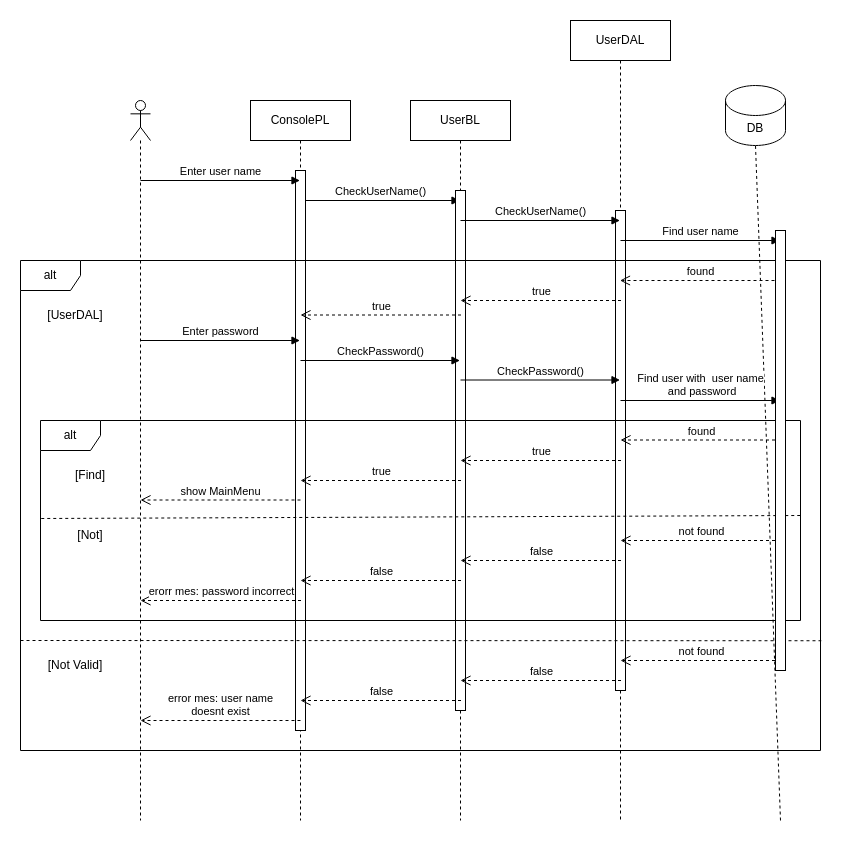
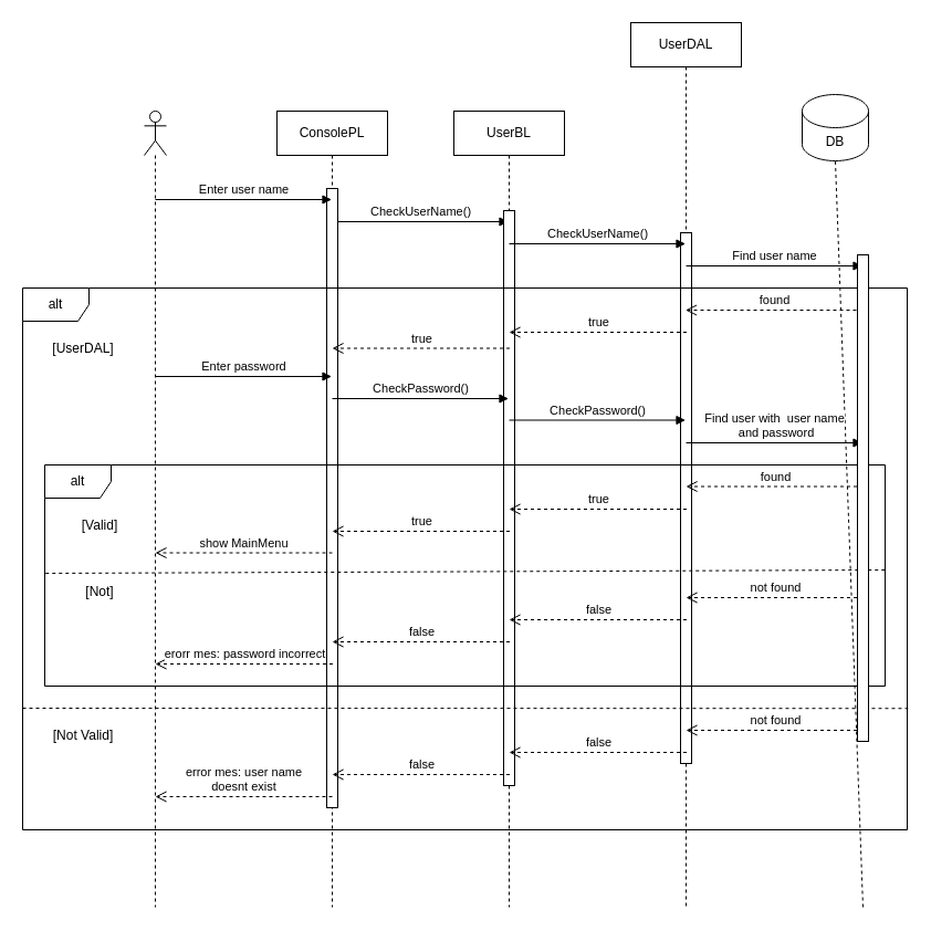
  <mxCell id="0" />
  <mxCell id="1" parent="0" />
  <mxCell id="2" value="" style="shape=umlLifeline;participant=umlActor;perimeter=lifelinePerimeter;whiteSpace=wrap;html=1;container=1;collapsible=0;recursiveResize=0;verticalAlign=top;spacingTop=36;outlineConnect=0;" vertex="1" parent="1"><mxGeometry x="130" y="100" width="20" height="720" as="geometry" /></mxCell>
  <mxCell id="3" value="UserBL" style="shape=umlLifeline;perimeter=lifelinePerimeter;whiteSpace=wrap;html=1;container=1;collapsible=0;recursiveResize=0;outlineConnect=0;" vertex="1" parent="1"><mxGeometry x="410" y="100" width="100" height="720" as="geometry" /></mxCell>
  <mxCell id="4" value="CheckUserName()" style="html=1;verticalAlign=bottom;endArrow=block;rounded=0;" edge="1" parent="3"><mxGeometry width="80" relative="1" as="geometry"><mxPoint x="-110" y="100" as="sourcePoint" /><mxPoint x="49.5" y="100" as="targetPoint" /></mxGeometry></mxCell>
  <mxCell id="5" value="" style="html=1;points=[];perimeter=orthogonalPerimeter;" vertex="1" parent="3"><mxGeometry x="45" y="90" width="10" height="520" as="geometry" /></mxCell>
  <mxCell id="6" value="UserDAL" style="shape=umlLifeline;perimeter=lifelinePerimeter;whiteSpace=wrap;html=1;container=1;collapsible=0;recursiveResize=0;outlineConnect=0;" vertex="1" parent="1"><mxGeometry x="570" y="20" width="100" height="800" as="geometry" /></mxCell>
  <mxCell id="7" value="" style="html=1;points=[];perimeter=orthogonalPerimeter;" vertex="1" parent="6"><mxGeometry x="45" y="190" width="10" height="480" as="geometry" /></mxCell>
  <mxCell id="8" value="ConsolePL" style="shape=umlLifeline;perimeter=lifelinePerimeter;whiteSpace=wrap;html=1;container=1;collapsible=0;recursiveResize=0;outlineConnect=0;" vertex="1" parent="1"><mxGeometry x="250" y="100" width="100" height="720" as="geometry" /></mxCell>
  <mxCell id="9" value="" style="html=1;points=[];perimeter=orthogonalPerimeter;" vertex="1" parent="8"><mxGeometry x="45" y="70" width="10" height="560" as="geometry" /></mxCell>
  <mxCell id="10" value="DB" style="shape=cylinder3;whiteSpace=wrap;html=1;boundedLbl=1;backgroundOutline=1;size=15;" vertex="1" parent="1"><mxGeometry x="725" y="85" width="60" height="60" as="geometry" /></mxCell>
  <mxCell id="11" value="" style="endArrow=none;dashed=1;html=1;rounded=0;entryX=0.5;entryY=1;entryDx=0;entryDy=0;entryPerimeter=0;" edge="1" parent="1" target="10"><mxGeometry width="50" height="50" relative="1" as="geometry"><mxPoint x="780" y="820" as="sourcePoint" /><mxPoint x="490" y="270" as="targetPoint" /></mxGeometry></mxCell>
  <mxCell id="12" value="Enter user name" style="html=1;verticalAlign=bottom;endArrow=block;rounded=0;" edge="1" parent="1" target="8"><mxGeometry width="80" relative="1" as="geometry"><mxPoint x="140" y="180" as="sourcePoint" /><mxPoint x="220" y="180" as="targetPoint" /></mxGeometry></mxCell>
  <mxCell id="13" value="Find user name" style="html=1;verticalAlign=bottom;endArrow=block;rounded=0;" edge="1" parent="1"><mxGeometry width="80" relative="1" as="geometry"><mxPoint x="620" y="240" as="sourcePoint" /><mxPoint x="779.5" y="240" as="targetPoint" /></mxGeometry></mxCell>
  <mxCell id="14" value="CheckUserName()" style="html=1;verticalAlign=bottom;endArrow=block;rounded=0;" edge="1" parent="1"><mxGeometry width="80" relative="1" as="geometry"><mxPoint x="460" y="220" as="sourcePoint" /><mxPoint x="619.5" y="220" as="targetPoint" /></mxGeometry></mxCell>
  <mxCell id="15" value="alt" style="shape=umlFrame;whiteSpace=wrap;html=1;" vertex="1" parent="1"><mxGeometry y="260" width="800" height="490" as="geometry" x="20" /></mxCell>
  <mxCell id="16" value="[UserDAL]" style="text;html=1;strokeColor=none;fillColor=none;align=center;verticalAlign=middle;whiteSpace=wrap;rounded=0;" vertex="1" parent="1"><mxGeometry y="300" width="110" height="30" as="geometry" x="20" /></mxCell>
  <mxCell id="17" value="found" style="html=1;verticalAlign=bottom;endArrow=open;dashed=1;endSize=8;rounded=0;" edge="1" parent="1" target="6"><mxGeometry relative="1" as="geometry"><mxPoint x="780" y="280" as="sourcePoint" /><mxPoint x="640" y="280" as="targetPoint" /></mxGeometry></mxCell>
  <mxCell id="18" value="true" style="html=1;verticalAlign=bottom;endArrow=open;dashed=1;endSize=8;rounded=0;" edge="1" parent="1"><mxGeometry relative="1" as="geometry"><mxPoint x="460.5" y="314.5" as="sourcePoint" /><mxPoint x="300" y="314.5" as="targetPoint" /></mxGeometry></mxCell>
  <mxCell id="19" value="true" style="html=1;verticalAlign=bottom;endArrow=open;dashed=1;endSize=8;rounded=0;" edge="1" parent="1"><mxGeometry relative="1" as="geometry"><mxPoint x="620.5" y="300" as="sourcePoint" /><mxPoint x="460" y="300" as="targetPoint" /></mxGeometry></mxCell>
  <mxCell id="20" value="" style="endArrow=none;dashed=1;html=1;rounded=0;entryX=1.001;entryY=0.776;entryDx=0;entryDy=0;entryPerimeter=0;" edge="1" parent="1" target="15"><mxGeometry width="50" height="50" relative="1" as="geometry"><mxPoint y="640" as="sourcePoint" x="20" /><mxPoint x="820" y="570" as="targetPoint" /></mxGeometry></mxCell>
  <mxCell id="21" value="[Not Valid]" style="text;html=1;strokeColor=none;fillColor=none;align=center;verticalAlign=middle;whiteSpace=wrap;rounded=0;" vertex="1" parent="1"><mxGeometry y="650" width="110" height="30" as="geometry" x="20" /></mxCell>
  <mxCell id="22" value="Enter password" style="html=1;verticalAlign=bottom;endArrow=block;rounded=0;" edge="1" parent="1"><mxGeometry width="80" relative="1" as="geometry"><mxPoint x="140" y="340" as="sourcePoint" /><mxPoint x="299.5" y="340" as="targetPoint" /></mxGeometry></mxCell>
  <mxCell id="23" value="Find user with&amp;nbsp; user name&lt;br&gt;&amp;nbsp;and password" style="html=1;verticalAlign=bottom;endArrow=block;rounded=0;" edge="1" parent="1"><mxGeometry width="80" relative="1" as="geometry"><mxPoint x="620" y="400" as="sourcePoint" /><mxPoint x="779.5" y="400" as="targetPoint" /></mxGeometry></mxCell>
  <mxCell id="24" value="CheckPassword()" style="html=1;verticalAlign=bottom;endArrow=block;rounded=0;" edge="1" parent="1"><mxGeometry width="80" relative="1" as="geometry"><mxPoint x="460" y="379.5" as="sourcePoint" /><mxPoint x="619.5" y="379.5" as="targetPoint" /></mxGeometry></mxCell>
  <mxCell id="25" value="CheckPassword()" style="html=1;verticalAlign=bottom;endArrow=block;rounded=0;" edge="1" parent="1"><mxGeometry width="80" relative="1" as="geometry"><mxPoint x="300" y="360" as="sourcePoint" /><mxPoint x="459.5" y="360" as="targetPoint" /></mxGeometry></mxCell>
  <mxCell id="26" value="alt" style="shape=umlFrame;whiteSpace=wrap;html=1;" vertex="1" parent="1"><mxGeometry x="40" y="420" width="760" height="200" as="geometry" /></mxCell>
- <mxCell id="27" value="[Find]" style="text;html=1;strokeColor=none;fillColor=none;align=center;verticalAlign=middle;whiteSpace=wrap;rounded=0;" vertex="1" parent="1"><mxGeometry x="40" y="460" width="100" height="30" as="geometry" /></mxCell>
+ <mxCell id="27" value="[Valid]" style="text;html=1;strokeColor=none;fillColor=none;align=center;verticalAlign=middle;whiteSpace=wrap;rounded=0;" vertex="1" parent="1"><mxGeometry x="40" y="460" width="100" height="30" as="geometry" /></mxCell>
  <mxCell id="28" value="" style="endArrow=none;dashed=1;html=1;rounded=0;exitX=0.001;exitY=0.49;exitDx=0;exitDy=0;exitPerimeter=0;entryX=1.003;entryY=0.475;entryDx=0;entryDy=0;entryPerimeter=0;" edge="1" parent="1" source="26" target="26"><mxGeometry width="50" height="50" relative="1" as="geometry"><mxPoint x="30" y="580" as="sourcePoint" /><mxPoint x="830" y="580" as="targetPoint" /></mxGeometry></mxCell>
  <mxCell id="29" value="[Not]" style="text;html=1;strokeColor=none;fillColor=none;align=center;verticalAlign=middle;whiteSpace=wrap;rounded=0;" vertex="1" parent="1"><mxGeometry x="40" y="520" width="100" height="30" as="geometry" /></mxCell>
  <mxCell id="30" value="found" style="html=1;verticalAlign=bottom;endArrow=open;dashed=1;endSize=8;rounded=0;" edge="1" parent="1"><mxGeometry relative="1" as="geometry"><mxPoint x="780.5" y="439.5" as="sourcePoint" /><mxPoint x="620" y="439.5" as="targetPoint" /></mxGeometry></mxCell>
  <mxCell id="31" value="true" style="html=1;verticalAlign=bottom;endArrow=open;dashed=1;endSize=8;rounded=0;" edge="1" parent="1"><mxGeometry relative="1" as="geometry"><mxPoint x="460.5" y="480" as="sourcePoint" /><mxPoint x="300" y="480" as="targetPoint" /></mxGeometry></mxCell>
  <mxCell id="32" value="true" style="html=1;verticalAlign=bottom;endArrow=open;dashed=1;endSize=8;rounded=0;" edge="1" parent="1"><mxGeometry relative="1" as="geometry"><mxPoint x="620.5" y="460" as="sourcePoint" /><mxPoint x="460" y="460" as="targetPoint" /></mxGeometry></mxCell>
  <mxCell id="33" value="show MainMenu" style="html=1;verticalAlign=bottom;endArrow=open;dashed=1;endSize=8;rounded=0;" edge="1" parent="1"><mxGeometry relative="1" as="geometry"><mxPoint x="300" y="499.5" as="sourcePoint" /><mxPoint x="140" y="499.5" as="targetPoint" /><Array as="points" /></mxGeometry></mxCell>
  <mxCell id="34" value="erorr mes: password incorrect" style="html=1;verticalAlign=bottom;endArrow=open;dashed=1;endSize=8;rounded=0;" edge="1" parent="1"><mxGeometry relative="1" as="geometry"><mxPoint x="300.5" y="600" as="sourcePoint" /><mxPoint x="140" y="600" as="targetPoint" /></mxGeometry></mxCell>
  <mxCell id="35" value="false" style="html=1;verticalAlign=bottom;endArrow=open;dashed=1;endSize=8;rounded=0;" edge="1" parent="1"><mxGeometry relative="1" as="geometry"><mxPoint x="460.5" y="580" as="sourcePoint" /><mxPoint x="300" y="580" as="targetPoint" /></mxGeometry></mxCell>
  <mxCell id="36" value="false" style="html=1;verticalAlign=bottom;endArrow=open;dashed=1;endSize=8;rounded=0;" edge="1" parent="1"><mxGeometry relative="1" as="geometry"><mxPoint x="620.5" y="560" as="sourcePoint" /><mxPoint x="460" y="560" as="targetPoint" /></mxGeometry></mxCell>
  <mxCell id="37" value="not found" style="html=1;verticalAlign=bottom;endArrow=open;dashed=1;endSize=8;rounded=0;" edge="1" parent="1"><mxGeometry relative="1" as="geometry"><mxPoint x="780.5" y="540" as="sourcePoint" /><mxPoint x="620" y="540" as="targetPoint" /></mxGeometry></mxCell>
  <mxCell id="38" value="not found" style="html=1;verticalAlign=bottom;endArrow=open;dashed=1;endSize=8;rounded=0;" edge="1" parent="1"><mxGeometry relative="1" as="geometry"><mxPoint x="780.5" y="660" as="sourcePoint" /><mxPoint x="620" y="660" as="targetPoint" /></mxGeometry></mxCell>
  <mxCell id="39" value="error mes: user name &lt;br&gt;doesnt&amp;nbsp;exist" style="html=1;verticalAlign=bottom;endArrow=open;dashed=1;endSize=8;rounded=0;" edge="1" parent="1"><mxGeometry relative="1" as="geometry"><mxPoint x="300" y="720" as="sourcePoint" /><mxPoint x="140" y="720" as="targetPoint" /></mxGeometry></mxCell>
  <mxCell id="40" value="false" style="html=1;verticalAlign=bottom;endArrow=open;dashed=1;endSize=8;rounded=0;" edge="1" parent="1"><mxGeometry relative="1" as="geometry"><mxPoint x="460.5" y="700" as="sourcePoint" /><mxPoint x="300" y="700" as="targetPoint" /></mxGeometry></mxCell>
  <mxCell id="41" value="false" style="html=1;verticalAlign=bottom;endArrow=open;dashed=1;endSize=8;rounded=0;" edge="1" parent="1"><mxGeometry relative="1" as="geometry"><mxPoint x="620.5" y="680" as="sourcePoint" /><mxPoint x="460" y="680" as="targetPoint" /></mxGeometry></mxCell>
  <mxCell id="42" value="" style="html=1;points=[];perimeter=orthogonalPerimeter;" vertex="1" parent="1"><mxGeometry x="775" y="230" width="10" height="440" as="geometry" /></mxCell>
